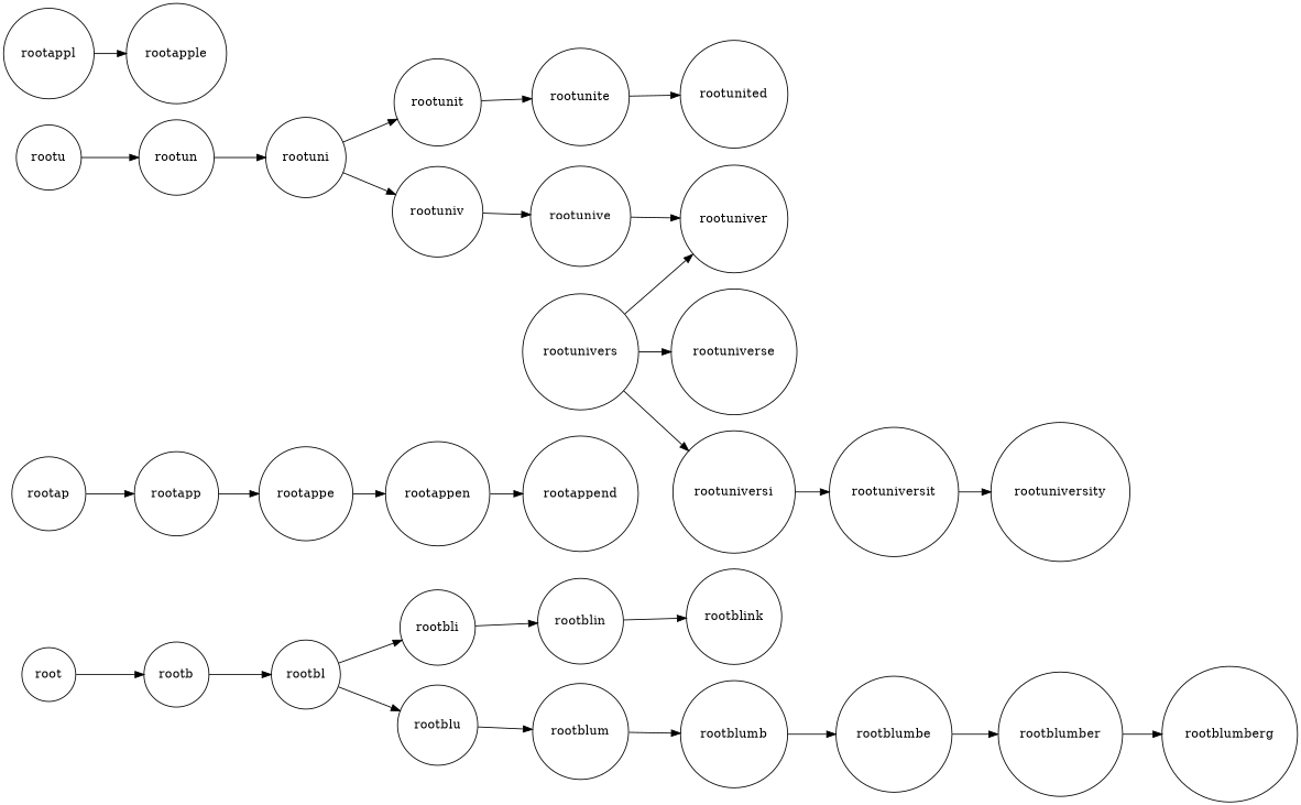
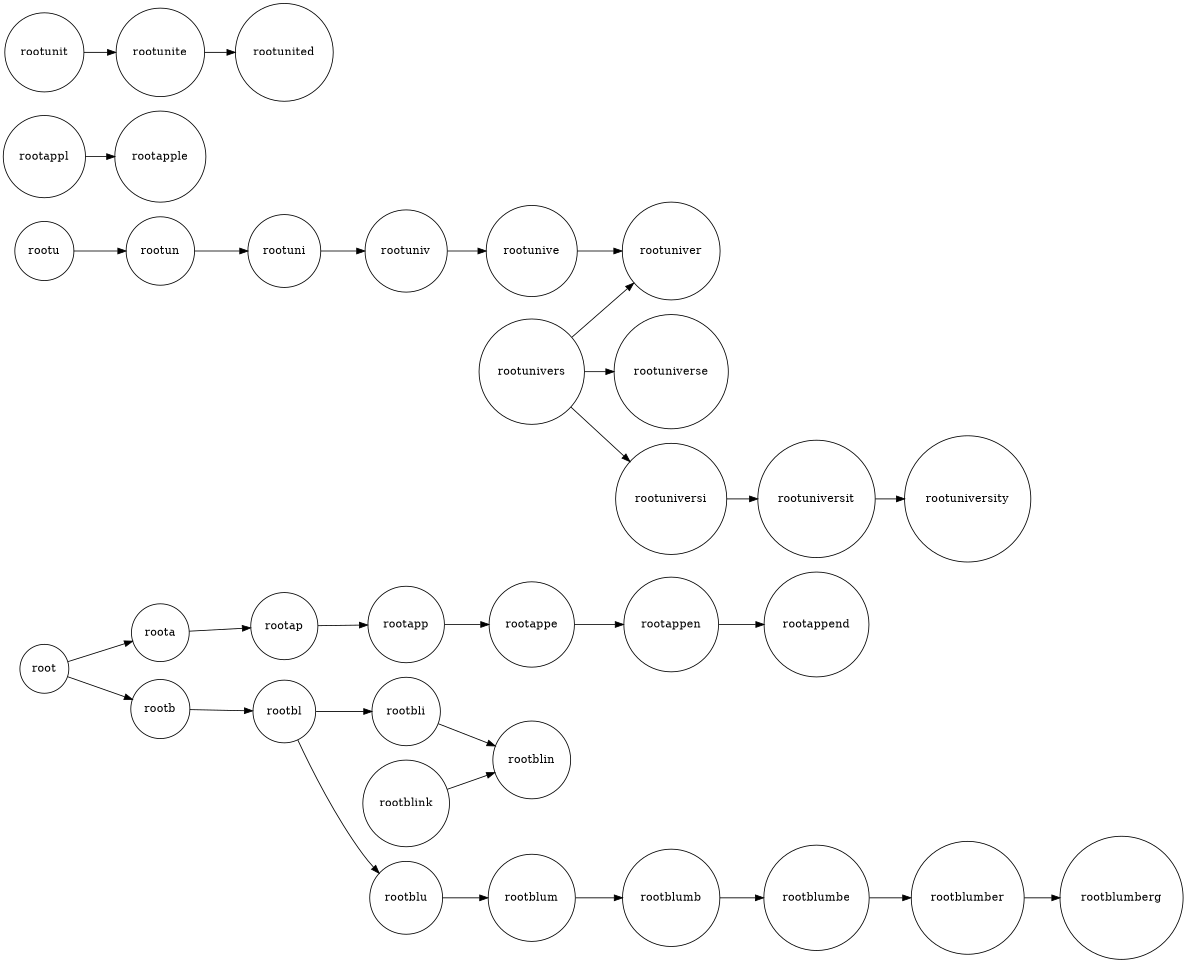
  digraph {
    rankdir=LR
    node [shape=circle]
    root
+   roota
    rootb
    rootap
    rootbl
    rootu
    rootun
    rootapp
    rootappe
    rootappen
    rootappl
    rootapple
    rootappend
    rootbli
    rootblu
    rootblin
    rootblum
    rootblink
    rootblumb
    rootblumbe
    rootblumber
    rootblumberg
    rootuni
    rootunit
    rootuniv
    rootunite
    rootunive
    rootunited
    rootuniver
    rootunivers
    rootuniverse
    rootuniversi
    rootuniversit
    rootuniversity
+   root -> roota
    root -> rootb
+   roota -> rootap
    rootb -> rootbl
    rootap -> rootapp
    rootbl -> rootbli
    rootbl -> rootblu
    rootu -> rootun
    rootun -> rootuni
    rootapp -> rootappe
    rootappe -> rootappen
    rootappen -> rootappend
    rootappl -> rootapple
    rootbli -> rootblin
    rootblu -> rootblum
-   rootblin -> rootblink
+   rootblink -> rootblin
    rootblum -> rootblumb
    rootblumb -> rootblumbe
    rootblumbe -> rootblumber
    rootblumber -> rootblumberg
-   rootuni -> rootunit
    rootuni -> rootuniv
    rootunit -> rootunite
    rootuniv -> rootunive
    rootunite -> rootunited
    rootunive -> rootuniver
    rootunivers -> rootuniver
    rootunivers -> rootuniverse
    rootunivers -> rootuniversi
    rootuniversi -> rootuniversit
    rootuniversit -> rootuniversity
  }
